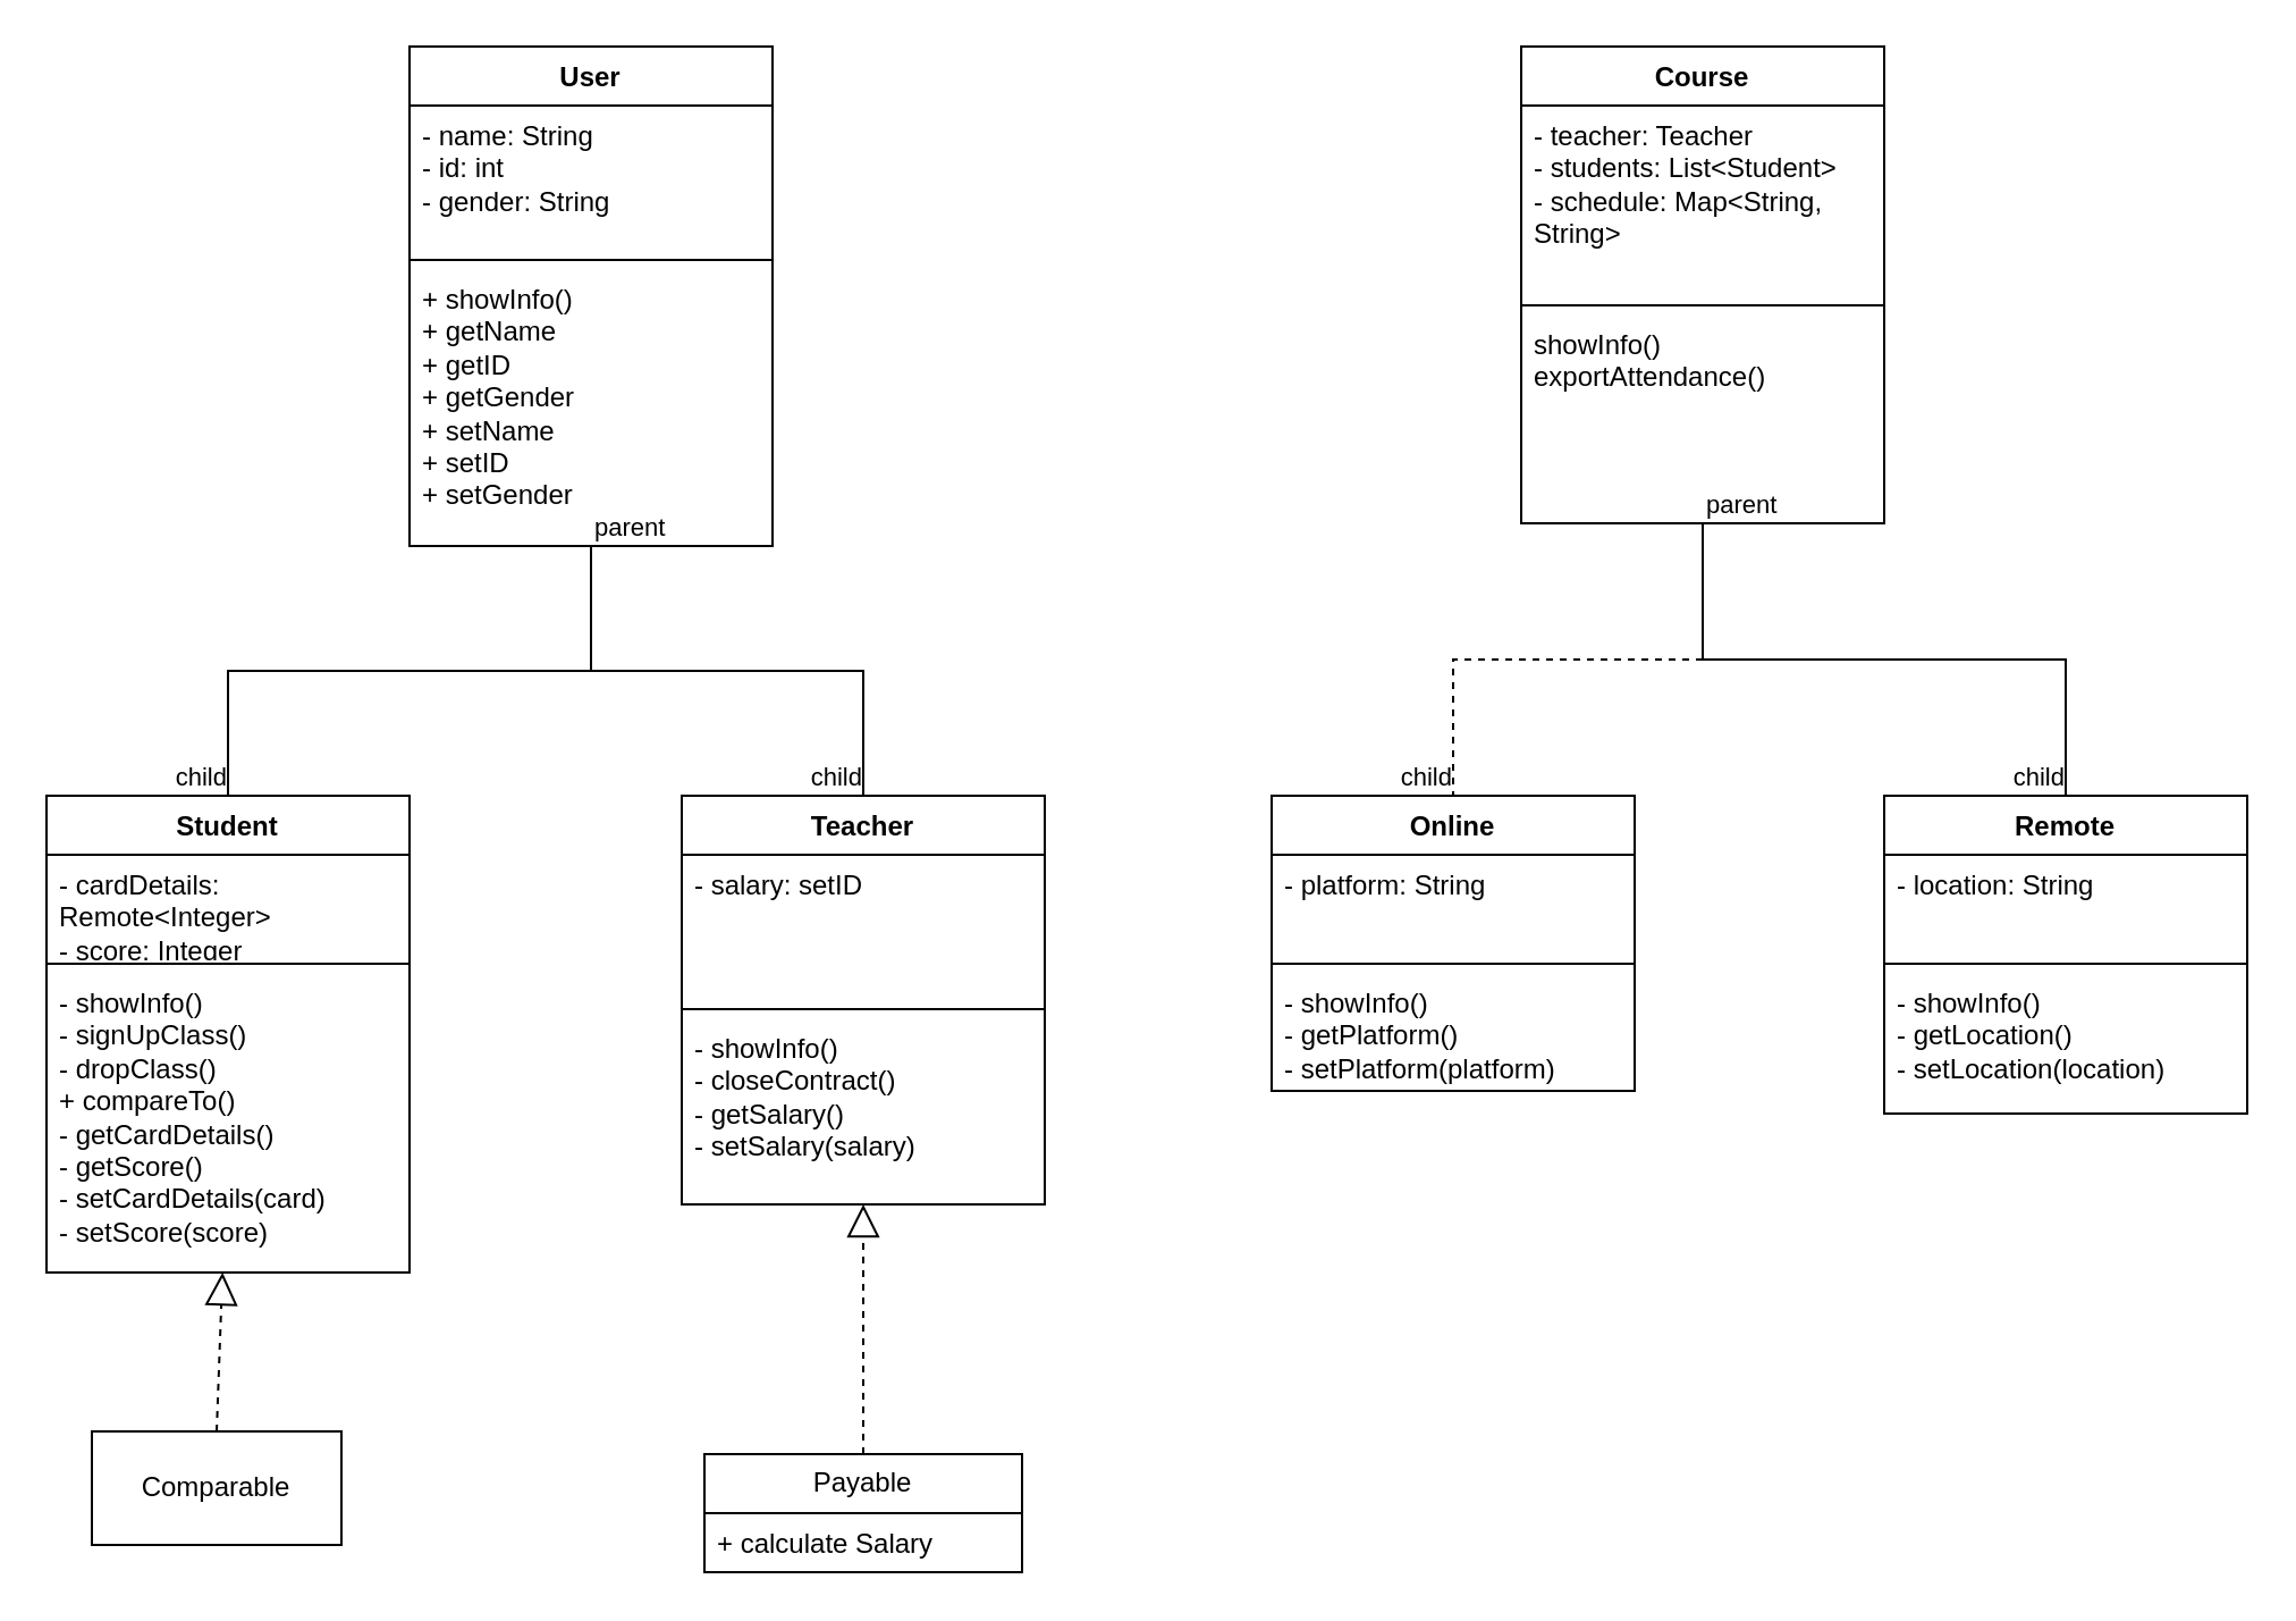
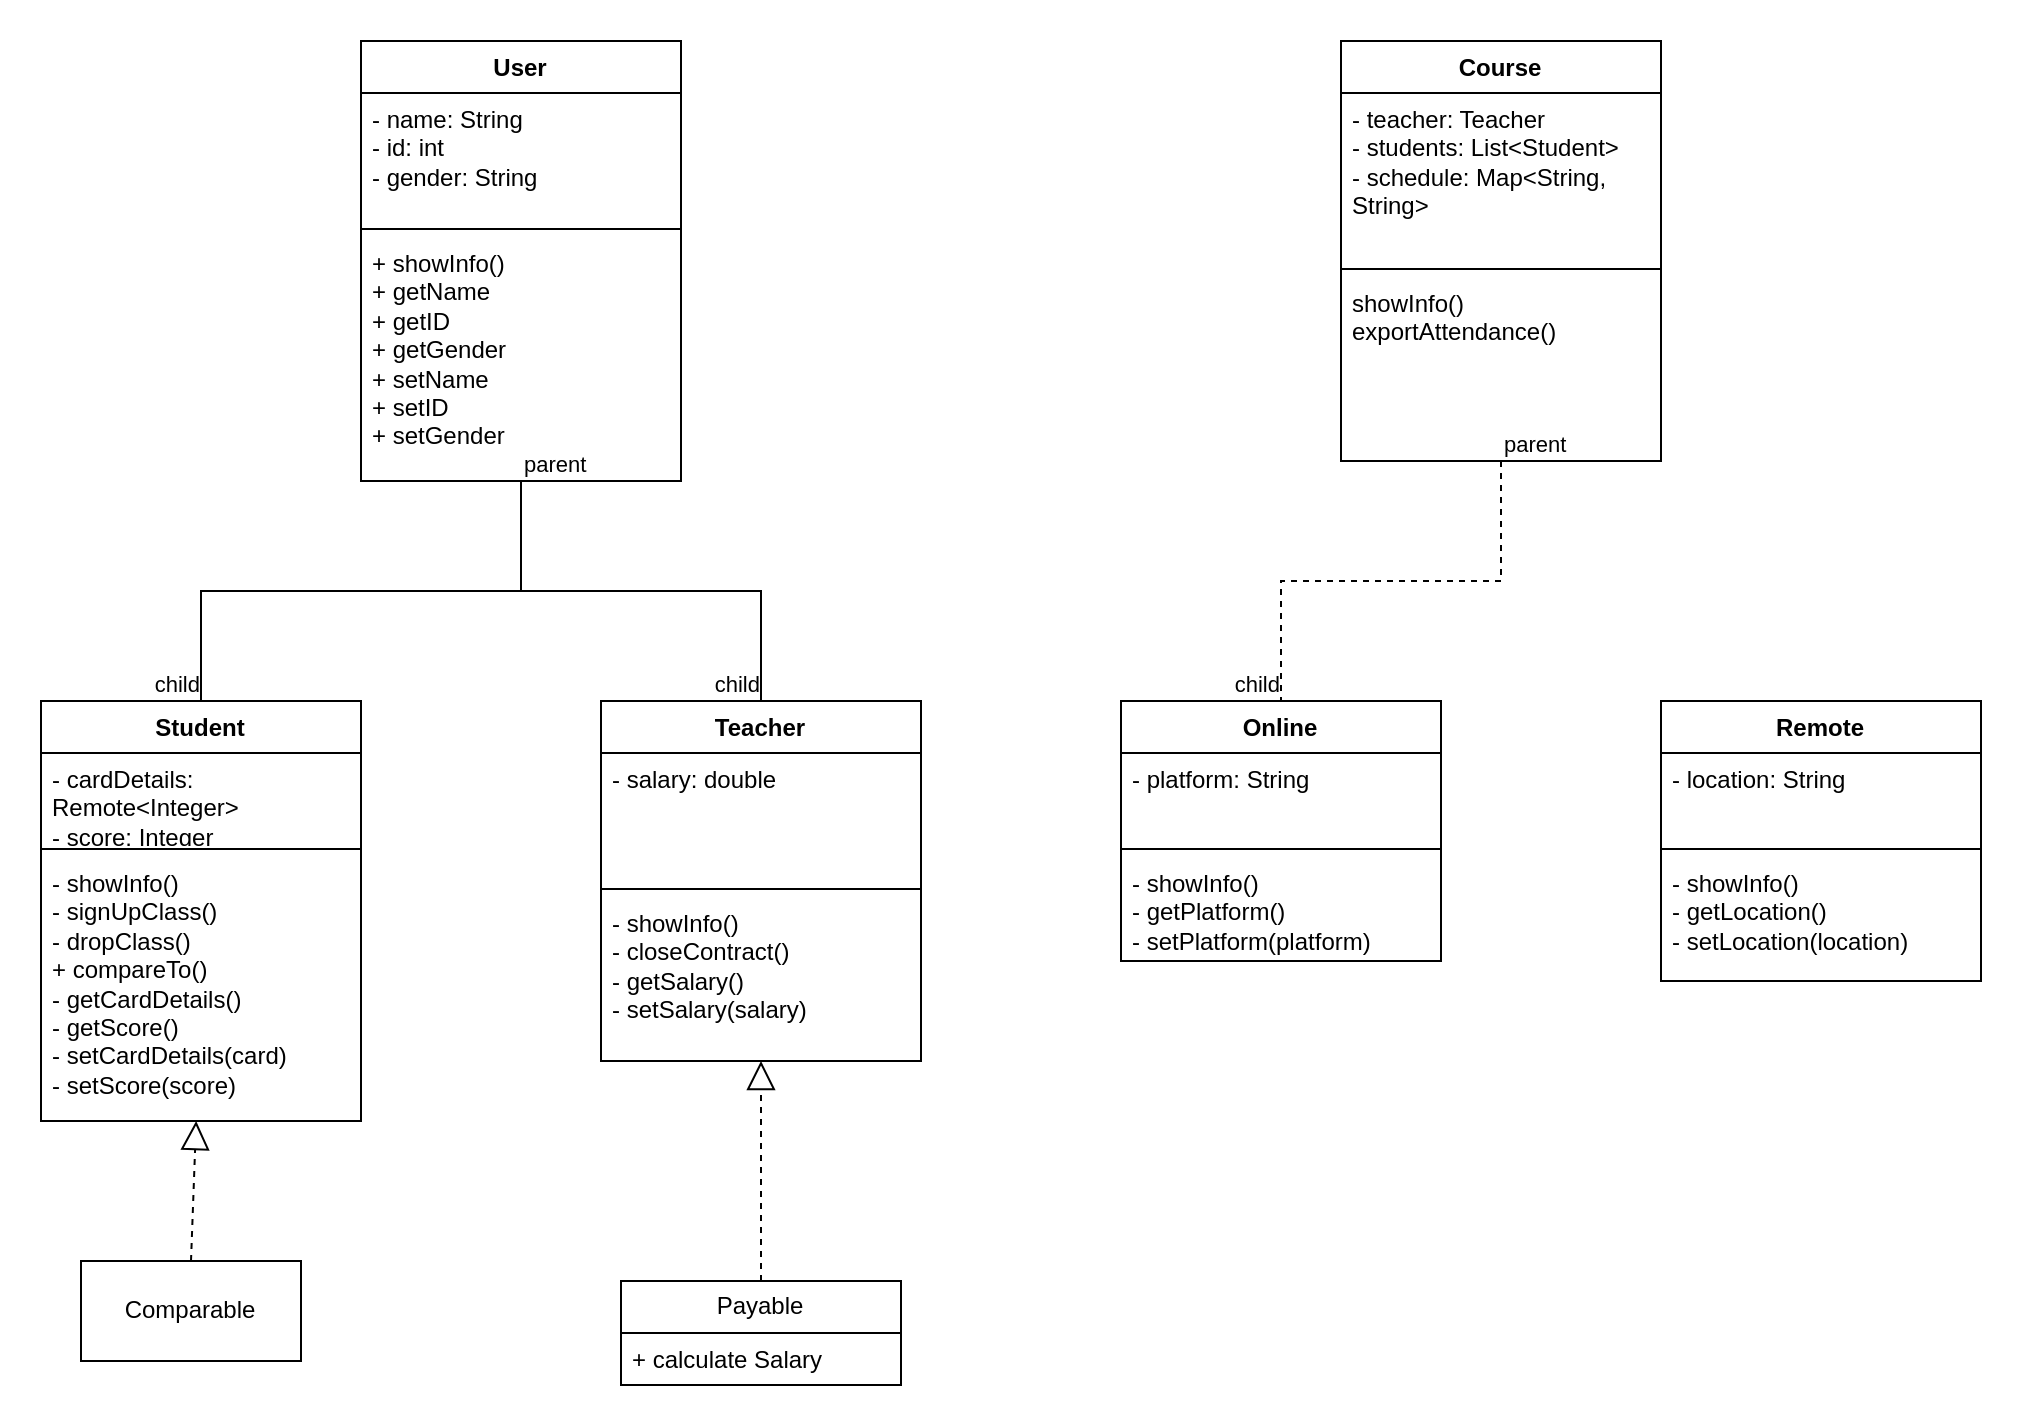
  <mxCell id="0" />
  <mxCell id="1" parent="0" />
  <mxCell id="2" value="User" style="swimlane;fontStyle=1;align=center;verticalAlign=top;childLayout=stackLayout;horizontal=1;startSize=26;horizontalStack=0;resizeParent=1;resizeParentMax=0;resizeLast=0;collapsible=1;marginBottom=0;whiteSpace=wrap;html=1;" vertex="1" parent="1"><mxGeometry x="180" y="20" width="160" height="220" as="geometry" /></mxCell>
  <mxCell id="3" value="- name: String&lt;div&gt;- id: int&lt;/div&gt;&lt;div&gt;- gender: String&lt;/div&gt;" style="text;strokeColor=none;fillColor=none;align=left;verticalAlign=top;spacingLeft=4;spacingRight=4;overflow=hidden;rotatable=0;points=[[0,0.5],[1,0.5]];portConstraint=eastwest;whiteSpace=wrap;html=1;" vertex="1" parent="2"><mxGeometry y="26" width="160" height="64" as="geometry" /></mxCell>
  <mxCell id="4" value="" style="line;strokeWidth=1;fillColor=none;align=left;verticalAlign=middle;spacingTop=-1;spacingLeft=3;spacingRight=3;rotatable=0;labelPosition=right;points=[];portConstraint=eastwest;strokeColor=inherit;" vertex="1" parent="2"><mxGeometry y="90" width="160" height="8" as="geometry" /></mxCell>
  <mxCell id="5" value="&lt;div&gt;+ showInfo()&lt;/div&gt;&lt;div&gt;+ getName&lt;/div&gt;&lt;div&gt;+ getID&lt;/div&gt;&lt;div&gt;+ getGender&lt;/div&gt;&lt;div&gt;+ setName&lt;/div&gt;&lt;div&gt;+ setID&lt;/div&gt;&lt;div&gt;+ setGender&lt;/div&gt;" style="text;strokeColor=none;fillColor=none;align=left;verticalAlign=top;spacingLeft=4;spacingRight=4;overflow=hidden;rotatable=0;points=[[0,0.5],[1,0.5]];portConstraint=eastwest;whiteSpace=wrap;html=1;" vertex="1" parent="2"><mxGeometry y="98" width="160" height="122" as="geometry" /></mxCell>
  <mxCell id="6" value="Student" style="swimlane;fontStyle=1;align=center;verticalAlign=top;childLayout=stackLayout;horizontal=1;startSize=26;horizontalStack=0;resizeParent=1;resizeParentMax=0;resizeLast=0;collapsible=1;marginBottom=0;whiteSpace=wrap;html=1;" vertex="1" parent="1"><mxGeometry x="20" y="350" width="160" height="210" as="geometry" /></mxCell>
  <mxCell id="7" value="&lt;div&gt;&lt;div&gt;- cardDetails: Remote&amp;lt;Integer&amp;gt;&lt;/div&gt;&lt;/div&gt;&lt;div&gt;- score: Integer&lt;/div&gt;" style="text;strokeColor=none;fillColor=none;align=left;verticalAlign=top;spacingLeft=4;spacingRight=4;overflow=hidden;rotatable=0;points=[[0,0.5],[1,0.5]];portConstraint=eastwest;whiteSpace=wrap;html=1;" vertex="1" parent="6"><mxGeometry y="26" width="160" height="44" as="geometry" /></mxCell>
  <mxCell id="8" value="" style="line;strokeWidth=1;fillColor=none;align=left;verticalAlign=middle;spacingTop=-1;spacingLeft=3;spacingRight=3;rotatable=0;labelPosition=right;points=[];portConstraint=eastwest;strokeColor=inherit;" vertex="1" parent="6"><mxGeometry y="70" width="160" height="8" as="geometry" /></mxCell>
  <mxCell id="9" value="- showInfo()&lt;div&gt;- signUpClass()&lt;br&gt;&lt;div&gt;- dropClass()&lt;/div&gt;&lt;div&gt;+ compareTo()&lt;/div&gt;&lt;div&gt;- getCardDetails()&lt;/div&gt;&lt;div&gt;- getScore()&lt;/div&gt;&lt;div&gt;- setCardDetails(card)&lt;/div&gt;&lt;/div&gt;&lt;div&gt;- setScore(score)&lt;/div&gt;" style="text;strokeColor=none;fillColor=none;align=left;verticalAlign=top;spacingLeft=4;spacingRight=4;overflow=hidden;rotatable=0;points=[[0,0.5],[1,0.5]];portConstraint=eastwest;whiteSpace=wrap;html=1;" vertex="1" parent="6"><mxGeometry y="78" width="160" height="132" as="geometry" /></mxCell>
  <mxCell id="10" value="Teacher" style="swimlane;fontStyle=1;align=center;verticalAlign=top;childLayout=stackLayout;horizontal=1;startSize=26;horizontalStack=0;resizeParent=1;resizeParentMax=0;resizeLast=0;collapsible=1;marginBottom=0;whiteSpace=wrap;html=1;" vertex="1" parent="1"><mxGeometry x="300" y="350" width="160" height="180" as="geometry" /></mxCell>
- <mxCell id="11" value="- salary: setID" style="text;strokeColor=none;fillColor=none;align=left;verticalAlign=top;spacingLeft=4;spacingRight=4;overflow=hidden;rotatable=0;points=[[0,0.5],[1,0.5]];portConstraint=eastwest;whiteSpace=wrap;html=1;" vertex="1" parent="10"><mxGeometry y="26" width="160" height="64" as="geometry" /></mxCell>
+ <mxCell id="11" value="- salary: double" style="text;strokeColor=none;fillColor=none;align=left;verticalAlign=top;spacingLeft=4;spacingRight=4;overflow=hidden;rotatable=0;points=[[0,0.5],[1,0.5]];portConstraint=eastwest;whiteSpace=wrap;html=1;" vertex="1" parent="10"><mxGeometry y="26" width="160" height="64" as="geometry" /></mxCell>
  <mxCell id="12" value="" style="line;strokeWidth=1;fillColor=none;align=left;verticalAlign=middle;spacingTop=-1;spacingLeft=3;spacingRight=3;rotatable=0;labelPosition=right;points=[];portConstraint=eastwest;strokeColor=inherit;" vertex="1" parent="10"><mxGeometry y="90" width="160" height="8" as="geometry" /></mxCell>
  <mxCell id="13" value="- showInfo()&lt;div&gt;- closeContract()&lt;/div&gt;&lt;div&gt;- getSalary()&lt;/div&gt;&lt;div&gt;- setSalary(salary)&lt;/div&gt;" style="text;strokeColor=none;fillColor=none;align=left;verticalAlign=top;spacingLeft=4;spacingRight=4;overflow=hidden;rotatable=0;points=[[0,0.5],[1,0.5]];portConstraint=eastwest;whiteSpace=wrap;html=1;" vertex="1" parent="10"><mxGeometry y="98" width="160" height="82" as="geometry" /></mxCell>
  <mxCell id="14" value="Payable" style="swimlane;fontStyle=0;childLayout=stackLayout;horizontal=1;startSize=26;fillColor=none;horizontalStack=0;resizeParent=1;resizeParentMax=0;resizeLast=0;collapsible=1;marginBottom=0;whiteSpace=wrap;html=1;" vertex="1" parent="1"><mxGeometry x="310" y="640" width="140" height="52" as="geometry" /></mxCell>
  <mxCell id="15" value="+ calculate Salary" style="text;strokeColor=none;fillColor=none;align=left;verticalAlign=top;spacingLeft=4;spacingRight=4;overflow=hidden;rotatable=0;points=[[0,0.5],[1,0.5]];portConstraint=eastwest;whiteSpace=wrap;html=1;" vertex="1" parent="14"><mxGeometry y="26" width="140" height="26" as="geometry" /></mxCell>
  <mxCell id="16" value="Online" style="swimlane;fontStyle=1;align=center;verticalAlign=top;childLayout=stackLayout;horizontal=1;startSize=26;horizontalStack=0;resizeParent=1;resizeParentMax=0;resizeLast=0;collapsible=1;marginBottom=0;whiteSpace=wrap;html=1;" vertex="1" parent="1"><mxGeometry x="560" y="350" width="160" height="130" as="geometry" /></mxCell>
  <mxCell id="17" value="- platform: String" style="text;strokeColor=none;fillColor=none;align=left;verticalAlign=top;spacingLeft=4;spacingRight=4;overflow=hidden;rotatable=0;points=[[0,0.5],[1,0.5]];portConstraint=eastwest;whiteSpace=wrap;html=1;" vertex="1" parent="16"><mxGeometry y="26" width="160" height="44" as="geometry" /></mxCell>
  <mxCell id="18" value="" style="line;strokeWidth=1;fillColor=none;align=left;verticalAlign=middle;spacingTop=-1;spacingLeft=3;spacingRight=3;rotatable=0;labelPosition=right;points=[];portConstraint=eastwest;strokeColor=inherit;" vertex="1" parent="16"><mxGeometry y="70" width="160" height="8" as="geometry" /></mxCell>
  <mxCell id="19" value="- showInfo()&lt;div&gt;- getPlatform()&lt;/div&gt;&lt;div&gt;- setPlatform(platform)&lt;/div&gt;" style="text;strokeColor=none;fillColor=none;align=left;verticalAlign=top;spacingLeft=4;spacingRight=4;overflow=hidden;rotatable=0;points=[[0,0.5],[1,0.5]];portConstraint=eastwest;whiteSpace=wrap;html=1;" vertex="1" parent="16"><mxGeometry y="78" width="160" height="52" as="geometry" /></mxCell>
  <mxCell id="20" value="Remote" style="swimlane;fontStyle=1;align=center;verticalAlign=top;childLayout=stackLayout;horizontal=1;startSize=26;horizontalStack=0;resizeParent=1;resizeParentMax=0;resizeLast=0;collapsible=1;marginBottom=0;whiteSpace=wrap;html=1;" vertex="1" parent="1"><mxGeometry x="830" y="350" width="160" height="140" as="geometry" /></mxCell>
  <mxCell id="21" value="- location: String" style="text;strokeColor=none;fillColor=none;align=left;verticalAlign=top;spacingLeft=4;spacingRight=4;overflow=hidden;rotatable=0;points=[[0,0.5],[1,0.5]];portConstraint=eastwest;whiteSpace=wrap;html=1;" vertex="1" parent="20"><mxGeometry y="26" width="160" height="44" as="geometry" /></mxCell>
  <mxCell id="22" value="" style="line;strokeWidth=1;fillColor=none;align=left;verticalAlign=middle;spacingTop=-1;spacingLeft=3;spacingRight=3;rotatable=0;labelPosition=right;points=[];portConstraint=eastwest;strokeColor=inherit;" vertex="1" parent="20"><mxGeometry y="70" width="160" height="8" as="geometry" /></mxCell>
  <mxCell id="23" value="- showInfo()&lt;div&gt;- getLocation()&lt;/div&gt;&lt;div&gt;- setLocation(location)&lt;/div&gt;" style="text;strokeColor=none;fillColor=none;align=left;verticalAlign=top;spacingLeft=4;spacingRight=4;overflow=hidden;rotatable=0;points=[[0,0.5],[1,0.5]];portConstraint=eastwest;whiteSpace=wrap;html=1;" vertex="1" parent="20"><mxGeometry y="78" width="160" height="62" as="geometry" /></mxCell>
  <mxCell id="24" value="Course" style="swimlane;fontStyle=1;align=center;verticalAlign=top;childLayout=stackLayout;horizontal=1;startSize=26;horizontalStack=0;resizeParent=1;resizeParentMax=0;resizeLast=0;collapsible=1;marginBottom=0;whiteSpace=wrap;html=1;" vertex="1" parent="1"><mxGeometry x="670" y="20" width="160" height="210" as="geometry" /></mxCell>
  <mxCell id="25" value="- teacher: Teacher&lt;div&gt;- students: List&amp;lt;Student&amp;gt;&lt;/div&gt;&lt;div&gt;- schedule: Map&amp;lt;String, String&amp;gt;&lt;/div&gt;" style="text;strokeColor=none;fillColor=none;align=left;verticalAlign=top;spacingLeft=4;spacingRight=4;overflow=hidden;rotatable=0;points=[[0,0.5],[1,0.5]];portConstraint=eastwest;whiteSpace=wrap;html=1;" vertex="1" parent="24"><mxGeometry y="26" width="160" height="84" as="geometry" /></mxCell>
  <mxCell id="26" value="" style="line;strokeWidth=1;fillColor=none;align=left;verticalAlign=middle;spacingTop=-1;spacingLeft=3;spacingRight=3;rotatable=0;labelPosition=right;points=[];portConstraint=eastwest;strokeColor=inherit;" vertex="1" parent="24"><mxGeometry y="110" width="160" height="8" as="geometry" /></mxCell>
  <mxCell id="27" value="showInfo()&lt;div&gt;exportAttendance()&lt;/div&gt;" style="text;strokeColor=none;fillColor=none;align=left;verticalAlign=top;spacingLeft=4;spacingRight=4;overflow=hidden;rotatable=0;points=[[0,0.5],[1,0.5]];portConstraint=eastwest;whiteSpace=wrap;html=1;" vertex="1" parent="24"><mxGeometry y="118" width="160" height="92" as="geometry" /></mxCell>
  <mxCell id="28" value="Comparable" style="html=1;whiteSpace=wrap;" vertex="1" parent="1"><mxGeometry x="40" y="630" width="110" height="50" as="geometry" /></mxCell>
  <mxCell id="29" value="" style="endArrow=none;html=1;edgeStyle=orthogonalEdgeStyle;rounded=0;entryX=0.5;entryY=0;entryDx=0;entryDy=0;" edge="1" parent="1" source="2" target="6"><mxGeometry relative="1" as="geometry"><mxPoint x="-30" y="240" as="sourcePoint" /><mxPoint x="130" y="240" as="targetPoint" /></mxGeometry></mxCell>
  <mxCell id="30" value="parent" style="edgeLabel;resizable=0;html=1;align=left;verticalAlign=bottom;" connectable="0" vertex="1" parent="29"><mxGeometry x="-1" relative="1" as="geometry" /></mxCell>
  <mxCell id="31" value="child" style="edgeLabel;resizable=0;html=1;align=right;verticalAlign=bottom;" connectable="0" vertex="1" parent="29"><mxGeometry x="1" relative="1" as="geometry" /></mxCell>
  <mxCell id="32" value="" style="endArrow=none;html=1;edgeStyle=orthogonalEdgeStyle;rounded=0;" edge="1" parent="1" source="2" target="10"><mxGeometry relative="1" as="geometry"><mxPoint x="430" y="320" as="sourcePoint" /><mxPoint x="590" y="320" as="targetPoint" /></mxGeometry></mxCell>
  <mxCell id="33" value="parent" style="edgeLabel;resizable=0;html=1;align=left;verticalAlign=bottom;" connectable="0" vertex="1" parent="32"><mxGeometry x="-1" relative="1" as="geometry" /></mxCell>
  <mxCell id="34" value="child" style="edgeLabel;resizable=0;html=1;align=right;verticalAlign=bottom;" connectable="0" vertex="1" parent="32"><mxGeometry x="1" relative="1" as="geometry" /></mxCell>
  <mxCell id="35" value="" style="endArrow=none;html=1;edgeStyle=orthogonalEdgeStyle;rounded=0;entryX=0.5;entryY=0;entryDx=0;entryDy=0;dashed=1;" edge="1" parent="1" source="24" target="16"><mxGeometry relative="1" as="geometry"><mxPoint x="570" y="280" as="sourcePoint" /><mxPoint x="730" y="280" as="targetPoint" /></mxGeometry></mxCell>
  <mxCell id="36" value="parent" style="edgeLabel;resizable=0;html=1;align=left;verticalAlign=bottom;" connectable="0" vertex="1" parent="35"><mxGeometry x="-1" relative="1" as="geometry" /></mxCell>
  <mxCell id="37" value="child" style="edgeLabel;resizable=0;html=1;align=right;verticalAlign=bottom;" connectable="0" vertex="1" parent="35"><mxGeometry x="1" relative="1" as="geometry" /></mxCell>
- <mxCell id="38" value="" style="endArrow=none;html=1;edgeStyle=orthogonalEdgeStyle;rounded=0;" edge="1" parent="1" source="24" target="20"><mxGeometry relative="1" as="geometry"><mxPoint x="830" y="270" as="sourcePoint" /><mxPoint x="990" y="270" as="targetPoint" /></mxGeometry></mxCell>
- <mxCell id="39" value="parent" style="edgeLabel;resizable=0;html=1;align=left;verticalAlign=bottom;" connectable="0" vertex="1" parent="38"><mxGeometry x="-1" relative="1" as="geometry" /></mxCell>
- <mxCell id="40" value="child" style="edgeLabel;resizable=0;html=1;align=right;verticalAlign=bottom;" connectable="0" vertex="1" parent="38"><mxGeometry x="1" relative="1" as="geometry" /></mxCell>
  <mxCell id="41" value="" style="endArrow=block;dashed=1;endFill=0;endSize=12;html=1;rounded=0;exitX=0.5;exitY=0;exitDx=0;exitDy=0;" edge="1" parent="1" source="28" target="9"><mxGeometry width="160" relative="1" as="geometry"><mxPoint x="170" y="590" as="sourcePoint" /><mxPoint x="330" y="590" as="targetPoint" /></mxGeometry></mxCell>
  <mxCell id="42" value="" style="endArrow=block;dashed=1;endFill=0;endSize=12;html=1;rounded=0;exitX=0.5;exitY=0;exitDx=0;exitDy=0;" edge="1" parent="1" source="14" target="10"><mxGeometry width="160" relative="1" as="geometry"><mxPoint x="330" y="590" as="sourcePoint" /><mxPoint x="490" y="590" as="targetPoint" /></mxGeometry></mxCell>
